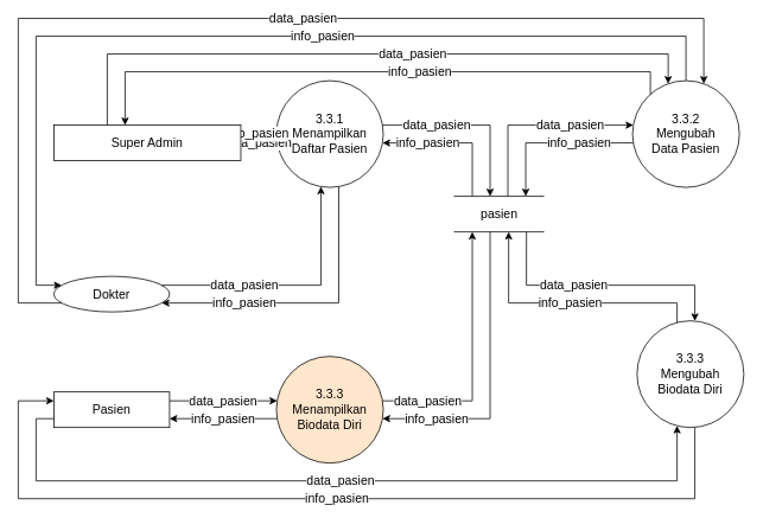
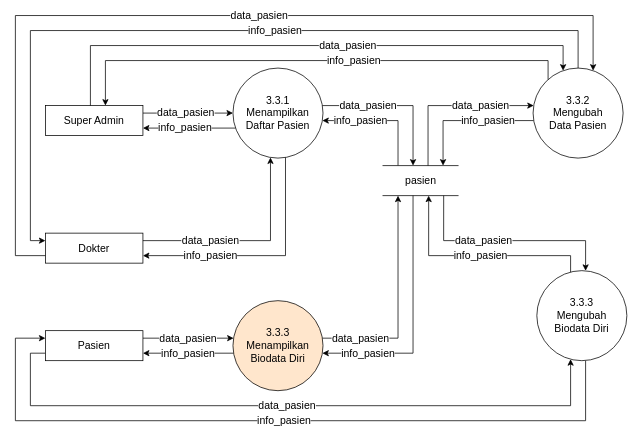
  <mxCell id="0" />
  <mxCell id="1" parent="0" />
  <mxCell id="2" value="info_pasien" style="edgeStyle=orthogonalEdgeStyle;rounded=0;orthogonalLoop=1;jettySize=auto;html=1;fontSize=14;" parent="1" source="25" target="24" edge="1"><mxGeometry x="-0.024" relative="1" as="geometry"><mxPoint x="1" as="offset" /><Array as="points"><mxPoint x="780" y="560" /><mxPoint x="20" y="560" /><mxPoint x="20" y="450" /></Array></mxGeometry></mxCell>
  <mxCell id="3" value="&lt;font style=&quot;font-size: 14px;&quot;&gt;3.3.1&lt;br style=&quot;font-size: 14px;&quot;&gt;Menampilkan Daftar Pasien&lt;br style=&quot;font-size: 14px;&quot;&gt;&lt;/font&gt;" style="ellipse;whiteSpace=wrap;html=1;aspect=fixed;fontSize=14;" parent="1" vertex="1"><mxGeometry x="310" y="90" width="120" height="120" as="geometry" /></mxCell>
  <mxCell id="4" value="&lt;span style=&quot;font-family: helvetica; font-size: 14px;&quot;&gt;data_pasien&lt;/span&gt;" style="edgeStyle=orthogonalEdgeStyle;rounded=0;jumpStyle=arc;orthogonalLoop=1;jettySize=auto;html=1;fontSize=14;" parent="1" source="24" target="20" edge="1"><mxGeometry relative="1" as="geometry"><Array as="points"><mxPoint x="250" y="450" /><mxPoint x="250" y="450" /></Array></mxGeometry></mxCell>
  <mxCell id="5" value="info_pasien" style="edgeStyle=orthogonalEdgeStyle;rounded=0;jumpStyle=arc;orthogonalLoop=1;jettySize=auto;html=1;fontSize=14;" parent="1" source="20" target="24" edge="1"><mxGeometry x="0.008" relative="1" as="geometry"><Array as="points"><mxPoint x="250" y="470" /><mxPoint x="250" y="470" /></Array><mxPoint as="offset" /></mxGeometry></mxCell>
- <mxCell id="6" value="Dokter" style="ellipse;whiteSpace=wrap;html=1;fontSize=14;" parent="1" vertex="1"><mxGeometry x="60" y="310" width="130" height="40" as="geometry" /></mxCell>
+ <mxCell id="6" value="Dokter" style="rounded=0;whiteSpace=wrap;html=1;fontSize=14;" parent="1" vertex="1"><mxGeometry x="60" y="310" width="130" height="40" as="geometry" /></mxCell>
  <mxCell id="7" value="info_pasien" style="edgeStyle=orthogonalEdgeStyle;rounded=0;orthogonalLoop=1;jettySize=auto;html=1;fontSize=14;" parent="1" source="10" target="3" edge="1"><mxGeometry x="0.368" relative="1" as="geometry"><Array as="points"><mxPoint x="530" y="160" /></Array><mxPoint as="offset" /></mxGeometry></mxCell>
  <mxCell id="8" value="&lt;span style=&quot;font-family: helvetica; font-size: 14px;&quot;&gt;data_pasien&lt;/span&gt;" style="edgeStyle=orthogonalEdgeStyle;rounded=0;orthogonalLoop=1;jettySize=auto;html=1;fontSize=14;" parent="1" source="3" target="10" edge="1"><mxGeometry x="-0.394" relative="1" as="geometry"><Array as="points"><mxPoint x="550" y="140" /></Array><mxPoint as="offset" /></mxGeometry></mxCell>
  <mxCell id="9" value="&lt;span style=&quot;font-family: helvetica; font-size: 14px;&quot;&gt;data_pasien&lt;/span&gt;" style="edgeStyle=orthogonalEdgeStyle;rounded=0;jumpStyle=arc;orthogonalLoop=1;jettySize=auto;html=1;fontSize=14;" parent="1" source="20" target="10" edge="1"><mxGeometry x="-0.65" relative="1" as="geometry"><Array as="points"><mxPoint x="530" y="450" /></Array><mxPoint as="offset" /></mxGeometry></mxCell>
  <mxCell id="10" value="pasien" style="html=1;dashed=0;whitespace=wrap;shape=partialRectangle;right=0;left=0;fontSize=14;" parent="1" vertex="1"><mxGeometry x="510" y="220" width="100" height="40" as="geometry" /></mxCell>
  <mxCell id="11" value="info_pasien" style="edgeStyle=orthogonalEdgeStyle;rounded=0;orthogonalLoop=1;jettySize=auto;html=1;jumpStyle=arc;fontSize=14;" parent="1" source="13" target="10" edge="1"><mxGeometry x="-0.327" relative="1" as="geometry"><Array as="points"><mxPoint x="590" y="160" /></Array><mxPoint as="offset" /></mxGeometry></mxCell>
  <mxCell id="12" value="&lt;span style=&quot;font-family: helvetica; font-size: 14px;&quot;&gt;data_pasien&lt;/span&gt;" style="edgeStyle=orthogonalEdgeStyle;rounded=0;orthogonalLoop=1;jettySize=auto;html=1;jumpStyle=arc;fontSize=14;" parent="1" source="10" target="13" edge="1"><mxGeometry x="0.358" relative="1" as="geometry"><Array as="points"><mxPoint x="570" y="140" /></Array><mxPoint as="offset" /></mxGeometry></mxCell>
  <mxCell id="13" value="&lt;font style=&quot;font-size: 14px;&quot;&gt;3.3.2&lt;br style=&quot;font-size: 14px;&quot;&gt;Mengubah&lt;br style=&quot;font-size: 14px;&quot;&gt;Data&amp;nbsp;Pasien&lt;br style=&quot;font-size: 14px;&quot;&gt;&lt;/font&gt;" style="ellipse;whiteSpace=wrap;html=1;aspect=fixed;fontSize=14;" parent="1" vertex="1"><mxGeometry x="710" y="90" width="120" height="120" as="geometry" /></mxCell>
  <mxCell id="14" value="&lt;span style=&quot;font-family: helvetica; font-size: 14px;&quot;&gt;data_pasien&lt;/span&gt;" style="edgeStyle=orthogonalEdgeStyle;rounded=0;orthogonalLoop=1;jettySize=auto;html=1;fontSize=14;" parent="1" source="24" target="25" edge="1"><mxGeometry x="-0.01" relative="1" as="geometry"><mxPoint as="offset" /><Array as="points"><mxPoint x="40" y="470" /><mxPoint x="40" y="540" /><mxPoint x="760" y="540" /></Array><mxPoint x="152.5" y="140" as="sourcePoint" /><mxPoint x="900" y="90.839" as="targetPoint" /></mxGeometry></mxCell>
  <mxCell id="15" value="&lt;span style=&quot;font-family: helvetica; font-size: 14px;&quot;&gt;data_pasien&lt;/span&gt;" style="edgeStyle=orthogonalEdgeStyle;rounded=0;orthogonalLoop=1;jettySize=auto;html=1;jumpStyle=arc;fontSize=14;" parent="1" source="17" target="3" edge="1"><mxGeometry x="-0.048" relative="1" as="geometry"><Array as="points"><mxPoint x="200" y="150" /><mxPoint x="200" y="150" /></Array><mxPoint as="offset" /></mxGeometry></mxCell>
  <mxCell id="16" value="info_pasien" style="edgeStyle=orthogonalEdgeStyle;rounded=0;orthogonalLoop=1;jettySize=auto;html=1;jumpStyle=arc;fontSize=14;" parent="1" source="3" target="17" edge="1"><mxGeometry x="0.063" relative="1" as="geometry"><Array as="points"><mxPoint x="200" y="170" /><mxPoint x="200" y="170" /></Array><mxPoint x="-1" as="offset" /></mxGeometry></mxCell>
- <mxCell id="17" value="Super Admin" style="rounded=0;whiteSpace=wrap;html=1;fontSize=14;" parent="1" vertex="1"><mxGeometry x="60" y="140" width="210" height="40" as="geometry" /></mxCell>
+ <mxCell id="17" value="Super Admin" style="rounded=0;whiteSpace=wrap;html=1;fontSize=14;" parent="1" vertex="1"><mxGeometry x="60" y="140" width="130" height="40" as="geometry" /></mxCell>
  <mxCell id="18" value="&lt;span style=&quot;font-family: helvetica; font-size: 14px;&quot;&gt;data_pasien&lt;/span&gt;" style="edgeStyle=orthogonalEdgeStyle;rounded=0;orthogonalLoop=1;jettySize=auto;html=1;fontSize=14;" parent="1" source="17" target="13" edge="1"><mxGeometry x="0.136" relative="1" as="geometry"><mxPoint x="1" as="offset" /><mxPoint x="170" y="140" as="sourcePoint" /><mxPoint x="630" y="150.059" as="targetPoint" /><Array as="points"><mxPoint x="120" y="60" /><mxPoint x="750" y="60" /></Array></mxGeometry></mxCell>
  <mxCell id="19" value="info_pasien" style="edgeStyle=orthogonalEdgeStyle;rounded=0;orthogonalLoop=1;jettySize=auto;html=1;fontSize=14;" parent="1" source="13" target="17" edge="1"><mxGeometry x="-0.159" relative="1" as="geometry"><mxPoint as="offset" /><mxPoint x="633.452" y="170.059" as="sourcePoint" /><mxPoint x="190" y="140" as="targetPoint" /><Array as="points"><mxPoint x="730" y="80" /><mxPoint x="140" y="80" /></Array></mxGeometry></mxCell>
  <mxCell id="20" value="&lt;font style=&quot;font-size: 14px;&quot;&gt;3.3.3&lt;br style=&quot;font-size: 14px;&quot;&gt;Menampilkan Biodata Diri&lt;br style=&quot;font-size: 14px;&quot;&gt;&lt;/font&gt;" style="ellipse;whiteSpace=wrap;html=1;aspect=fixed;fontSize=14;fillColor=#ffe6cc;" parent="1" vertex="1"><mxGeometry x="310" y="400" width="120" height="120" as="geometry" /></mxCell>
  <mxCell id="21" value="info_pasien" style="edgeStyle=orthogonalEdgeStyle;rounded=0;jumpStyle=arc;orthogonalLoop=1;jettySize=auto;html=1;fontSize=14;" parent="1" source="10" target="20" edge="1"><mxGeometry x="0.632" relative="1" as="geometry"><mxPoint x="560" y="270" as="sourcePoint" /><mxPoint x="469.171" y="340.059" as="targetPoint" /><Array as="points"><mxPoint x="550" y="470" /></Array><mxPoint as="offset" /></mxGeometry></mxCell>
  <mxCell id="22" value="info_pasien" style="edgeStyle=orthogonalEdgeStyle;rounded=0;jumpStyle=arc;orthogonalLoop=1;jettySize=auto;html=1;fontSize=14;" parent="1" source="3" target="6" edge="1"><mxGeometry x="0.439" relative="1" as="geometry"><Array as="points"><mxPoint x="380" y="340" /></Array><mxPoint as="offset" /><mxPoint x="310.839" y="450" as="sourcePoint" /></mxGeometry></mxCell>
  <mxCell id="23" value="&lt;span style=&quot;color: rgb(0, 0, 0); font-family: helvetica; font-size: 14px; font-style: normal; font-weight: 400; letter-spacing: normal; text-align: center; text-indent: 0px; text-transform: none; word-spacing: 0px; background-color: rgb(255, 255, 255); display: inline; float: none;&quot;&gt;data_pasien&lt;/span&gt;" style="edgeStyle=orthogonalEdgeStyle;rounded=0;jumpStyle=arc;orthogonalLoop=1;jettySize=auto;html=1;fontSize=14;" parent="1" source="6" target="3" edge="1"><mxGeometry x="-0.359" relative="1" as="geometry"><Array as="points"><mxPoint x="360" y="320" /></Array><mxPoint as="offset" /><mxPoint x="310.839" y="470" as="targetPoint" /></mxGeometry></mxCell>
  <mxCell id="24" value="Pasien" style="rounded=0;whiteSpace=wrap;html=1;fontSize=14;" parent="1" vertex="1"><mxGeometry x="60" y="440" width="130" height="40" as="geometry" /></mxCell>
  <mxCell id="25" value="&lt;font style=&quot;font-size: 14px;&quot;&gt;3.3.3&lt;br style=&quot;font-size: 14px;&quot;&gt;Mengubah&lt;br style=&quot;font-size: 14px;&quot;&gt;Biodata Diri&lt;br style=&quot;font-size: 14px;&quot;&gt;&lt;/font&gt;" style="ellipse;whiteSpace=wrap;html=1;aspect=fixed;fontSize=14;" parent="1" vertex="1"><mxGeometry x="715" y="360" width="120" height="120" as="geometry" /></mxCell>
  <mxCell id="26" value="info_pasien" style="edgeStyle=orthogonalEdgeStyle;rounded=0;jumpStyle=arc;orthogonalLoop=1;jettySize=auto;html=1;fontSize=14;" parent="1" source="25" edge="1"><mxGeometry x="-0.025" relative="1" as="geometry"><Array as="points"><mxPoint x="760" y="340" /><mxPoint x="571" y="340" /></Array><mxPoint as="offset" /><mxPoint x="470.001" y="320" as="sourcePoint" /><mxPoint x="570.84" y="260" as="targetPoint" /></mxGeometry></mxCell>
  <mxCell id="27" value="&lt;span style=&quot;font-family: helvetica; font-size: 14px;&quot;&gt;data_pasien&lt;/span&gt;" style="edgeStyle=orthogonalEdgeStyle;rounded=0;jumpStyle=arc;orthogonalLoop=1;jettySize=auto;html=1;fontSize=14;" parent="1" target="25" edge="1"><mxGeometry x="-0.217" relative="1" as="geometry"><mxPoint x="590.84" y="260" as="sourcePoint" /><mxPoint x="470.001" y="340" as="targetPoint" /><Array as="points"><mxPoint x="591" y="320" /><mxPoint x="780" y="320" /></Array><mxPoint as="offset" /></mxGeometry></mxCell>
  <mxCell id="28" value="&lt;span style=&quot;font-family: helvetica; font-size: 14px;&quot;&gt;data_pasien&lt;/span&gt;" style="edgeStyle=orthogonalEdgeStyle;rounded=0;orthogonalLoop=1;jettySize=auto;html=1;fontSize=14;" parent="1" source="6" target="13" edge="1"><mxGeometry x="0.136" relative="1" as="geometry"><mxPoint x="1" as="offset" /><mxPoint x="80" y="100" as="sourcePoint" /><mxPoint x="710" y="53.431" as="targetPoint" /><Array as="points"><mxPoint x="20" y="340" /><mxPoint x="20" y="20" /><mxPoint x="790" y="20" /></Array></mxGeometry></mxCell>
  <mxCell id="29" value="info_pasien" style="edgeStyle=orthogonalEdgeStyle;rounded=0;orthogonalLoop=1;jettySize=auto;html=1;fontSize=14;" parent="1" source="13" target="6" edge="1"><mxGeometry x="-0.159" relative="1" as="geometry"><mxPoint as="offset" /><mxPoint x="690" y="65.279" as="sourcePoint" /><mxPoint x="100" y="100" as="targetPoint" /><Array as="points"><mxPoint x="770" y="40" /><mxPoint x="40" y="40" /><mxPoint x="40" y="320" /></Array></mxGeometry></mxCell>
